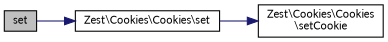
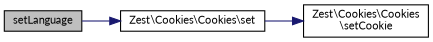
  digraph {
    rankdir=LR
    fontname=Lato
    node [color=black fillcolor=white fontname=Lato fontsize=10 shape=record style=filled]
    edge [color=midnightblue fontname=Lato fontsize=10 labelfontname=Helvetica labelfontsize=10 style=solid]
-   n1 [fillcolor=grey75 fontcolor=black height=0.2 label=set width=0.4]
+   n1 [fillcolor=grey75 fontcolor=black height=0.2 label=setLanguage width=0.4]
    n2 [height=0.2 label="Zest\\Cookies\\Cookies\\set" width=0.4]
    n3 [height=0.2 label="Zest\\Cookies\\Cookies\l\\setCookie" width=0.4]
    n1 -> n2
    n2 -> n3
  }
